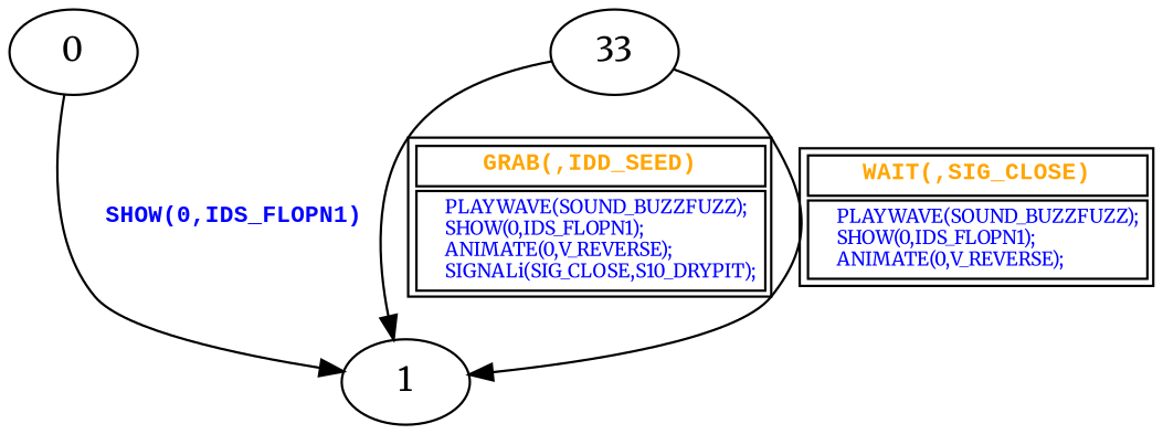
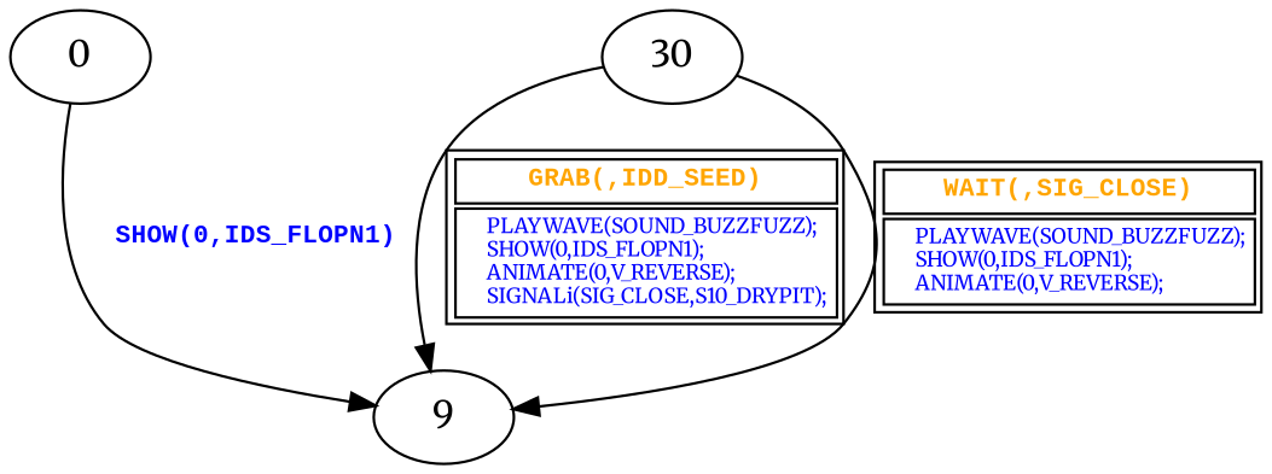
  digraph {
    fontname=Merriweather
    node [fontname=Merriweather shape=oval]
    edge [fontcolor=orange fontname=Merriweather]
    0
-   1
-   30 [label=33]
+   1 [label=9]
+   30
    0 -> 1 [fontcolor=blue label=< <table border="0"><tr><td><font face="Courier New" point-size="10"><b>SHOW(0,IDS_FLOPN1)<br align="left"/></b></font></td></tr> </table>>]
    30 -> 1 [label=< <table border="1"><tr><td><font face="Courier New" point-size="10"><b>GRAB(,IDD_SEED)<br align="left"/></b></font></td></tr> <tr><td><font point-size="8" color ="blue">    PLAYWAVE(SOUND_BUZZFUZZ);<br align="left"/>    SHOW(0,IDS_FLOPN1);<br align="left"/>    ANIMATE(0,V_REVERSE);<br align="left"/>    SIGNALi(SIG_CLOSE,S10_DRYPIT);<br align="left"/></font></td></tr></table>>]
    30 -> 1 [label=< <table border="1"><tr><td><font face="Courier New" point-size="10"><b>WAIT(,SIG_CLOSE)<br align="left"/></b></font></td></tr> <tr><td><font point-size="8" color ="blue">    PLAYWAVE(SOUND_BUZZFUZZ);<br align="left"/>    SHOW(0,IDS_FLOPN1);<br align="left"/>    ANIMATE(0,V_REVERSE);<br align="left"/></font></td></tr></table>>]
  }
